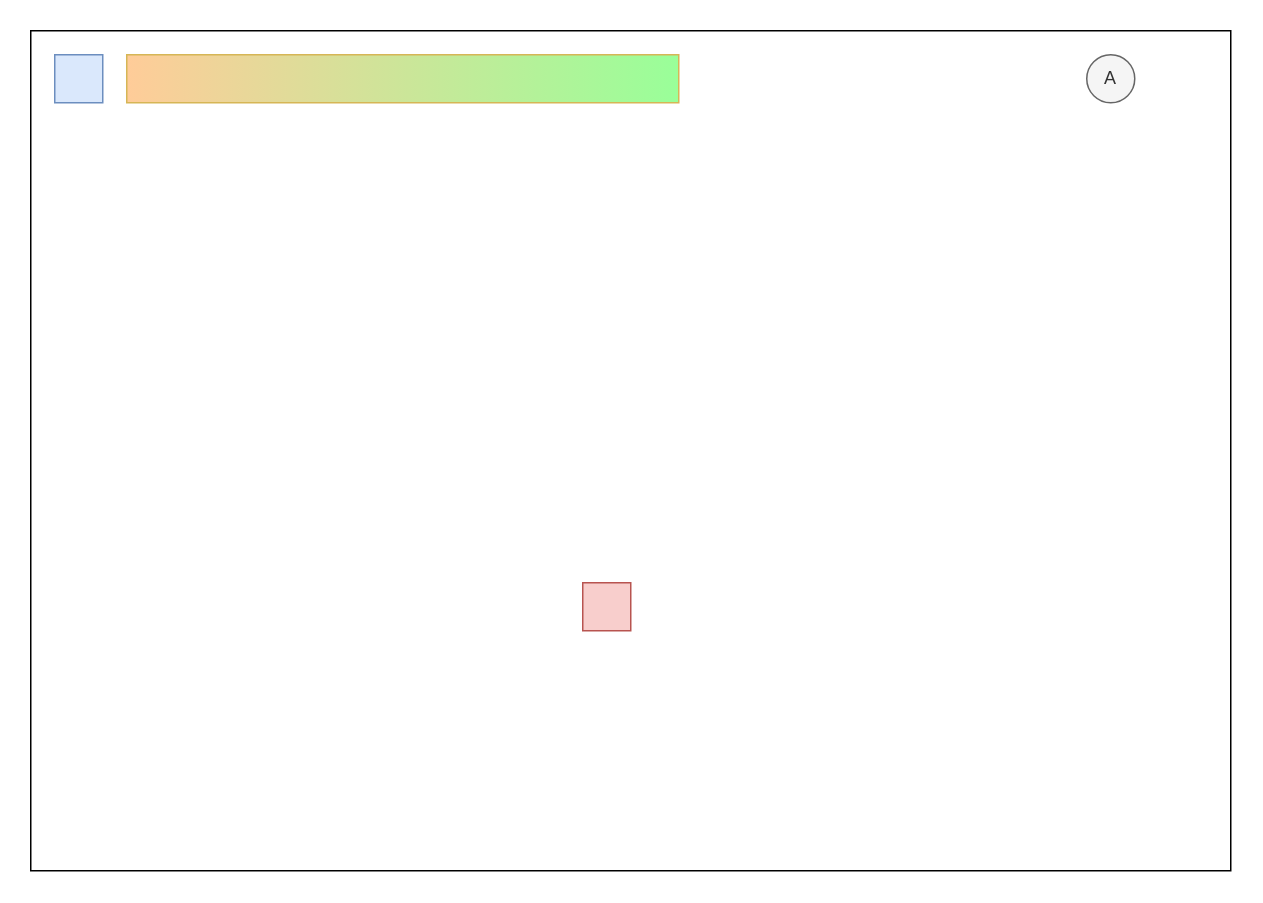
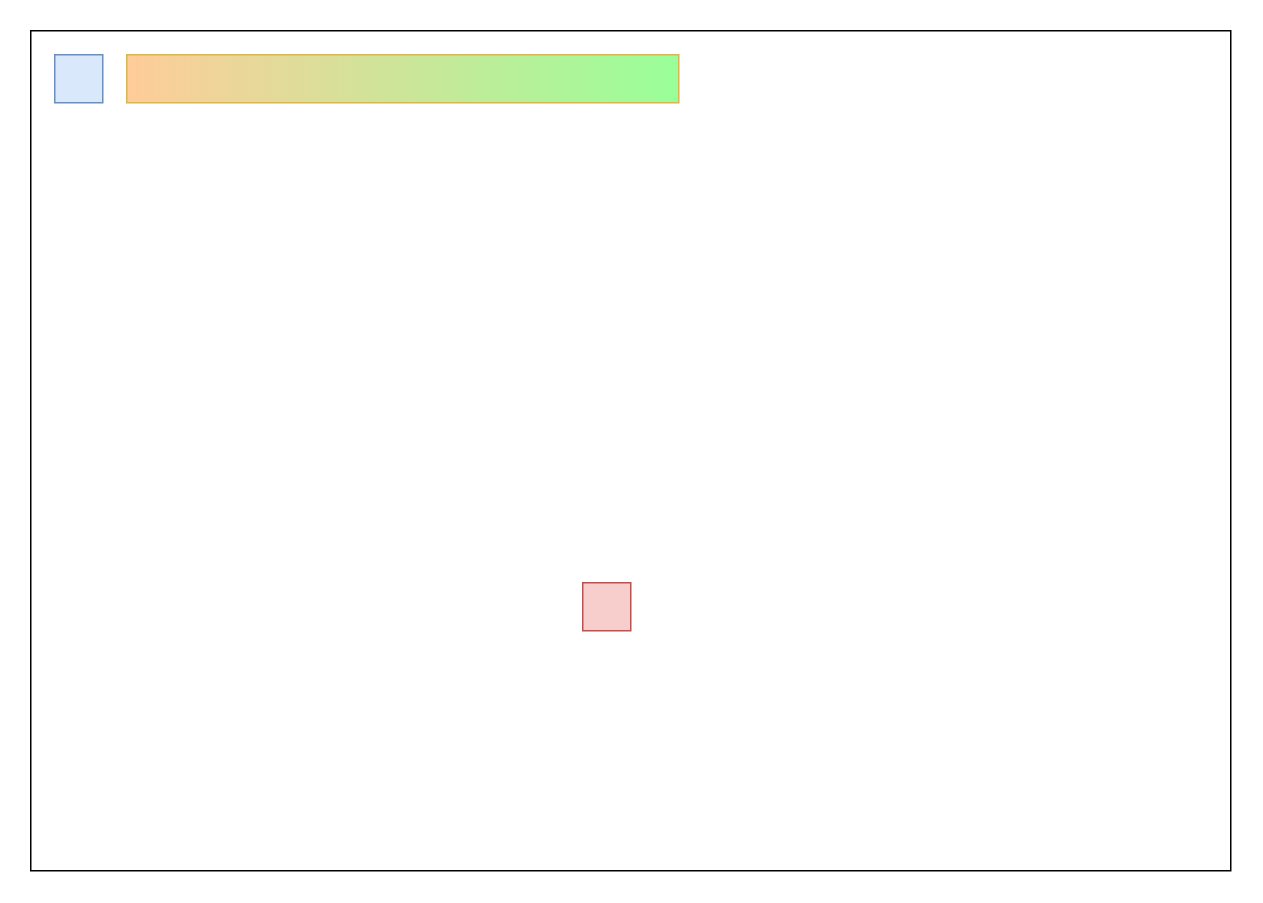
  <mxCell id="0" />
  <mxCell id="1" parent="0" />
  <mxCell id="2" value="" style="rounded=0;whiteSpace=wrap;html=1;shadow=0;" vertex="1" parent="1"><mxGeometry x="20" y="20" width="800" height="560" as="geometry" /></mxCell>
  <mxCell id="3" value="" style="rounded=0;whiteSpace=wrap;html=1;shadow=0;fillColor=#f8cecc;strokeColor=#b85450;" vertex="1" parent="1"><mxGeometry x="388" y="388" width="32" height="32" as="geometry" /></mxCell>
  <mxCell id="4" value="" style="rounded=0;whiteSpace=wrap;html=1;shadow=0;fillColor=#FFCC99;strokeColor=#d6b656;gradientColor=#99FF99;gradientDirection=east;" vertex="1" parent="1"><mxGeometry x="84" y="36" width="368" height="32" as="geometry" /></mxCell>
  <mxCell id="5" value="" style="rounded=0;whiteSpace=wrap;html=1;shadow=0;fillColor=#dae8fc;strokeColor=#6c8ebf;" vertex="1" parent="1"><mxGeometry x="36" y="36" width="32" height="32" as="geometry" /></mxCell>
- <mxCell id="6" value="&lt;div&gt;A&lt;/div&gt;" style="ellipse;whiteSpace=wrap;html=1;shadow=0;fillColor=#f5f5f5;strokeColor=#666666;fontColor=#333333;" vertex="1" parent="1"><mxGeometry x="724" y="36" width="32" height="32" as="geometry" /></mxCell>
